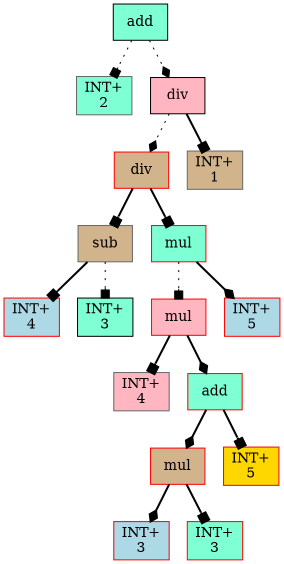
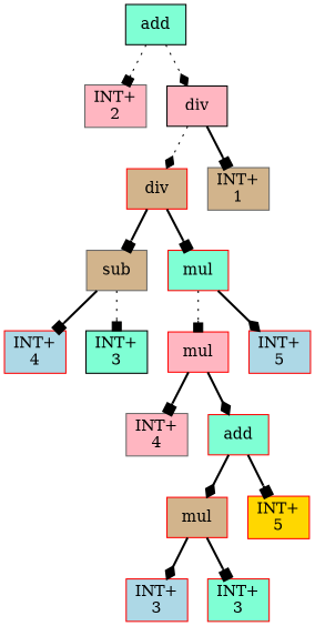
  digraph {
    node [shape=box style=filled fillcolor=aquamarine color=red]
    edge [style=bold arrowhead=box]
    n1 [label=add color=black]
-   n2 [label="INT+\n2" color=gray40]
+   n2 [label="INT+\n2" fillcolor=lightpink color=gray40]
    n3 [label=div fillcolor=lightpink color=black]
    n4 [label=div fillcolor=tan]
    n5 [label="INT+\n1" fillcolor=tan color=gray40]
    n6 [label=sub fillcolor=tan color=gray40]
    n7 [label=mul]
    n8 [label="INT+\n4" fillcolor=lightblue]
    n9 [label="INT+\n3" color=black]
    n10 [label=mul fillcolor=lightpink]
    n11 [label="INT+\n5" fillcolor=lightblue]
    n12 [label="INT+\n4" fillcolor=lightpink color=gray40]
    n13 [label=add]
    n14 [label=mul fillcolor=tan]
    n15 [label="INT+\n5" fillcolor=gold]
    n16 [label="INT+\n3" fillcolor=lightblue]
    n17 [label="INT+\n3"]
    n1 -> n2 [style=dotted]
    n1 -> n3 [style=dotted arrowhead=diamond]
    n3 -> n4 [style=dotted arrowhead=diamond]
    n3 -> n5
    n4 -> n6
    n4 -> n7
    n6 -> n8
    n6 -> n9 [style=dotted]
    n7 -> n10 [style=dotted]
    n7 -> n11 [arrowhead=diamond]
    n10 -> n12
    n10 -> n13 [arrowhead=diamond]
    n13 -> n14 [arrowhead=diamond]
    n13 -> n15
    n14 -> n16 [arrowhead=diamond]
    n14 -> n17
  }
